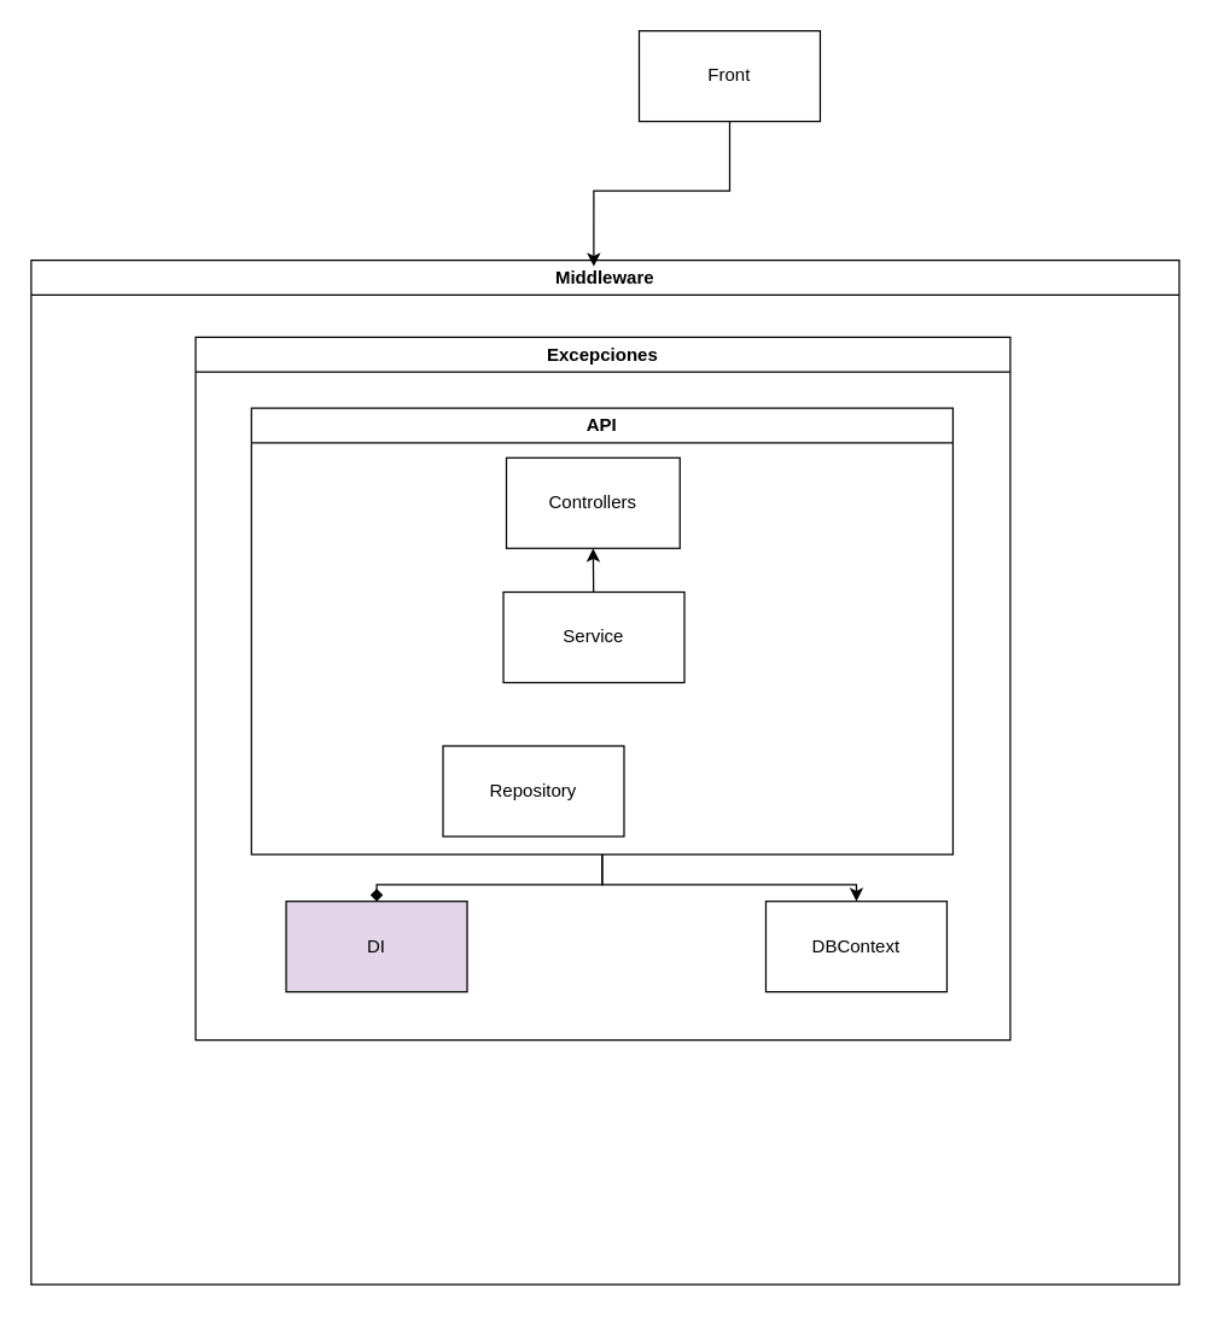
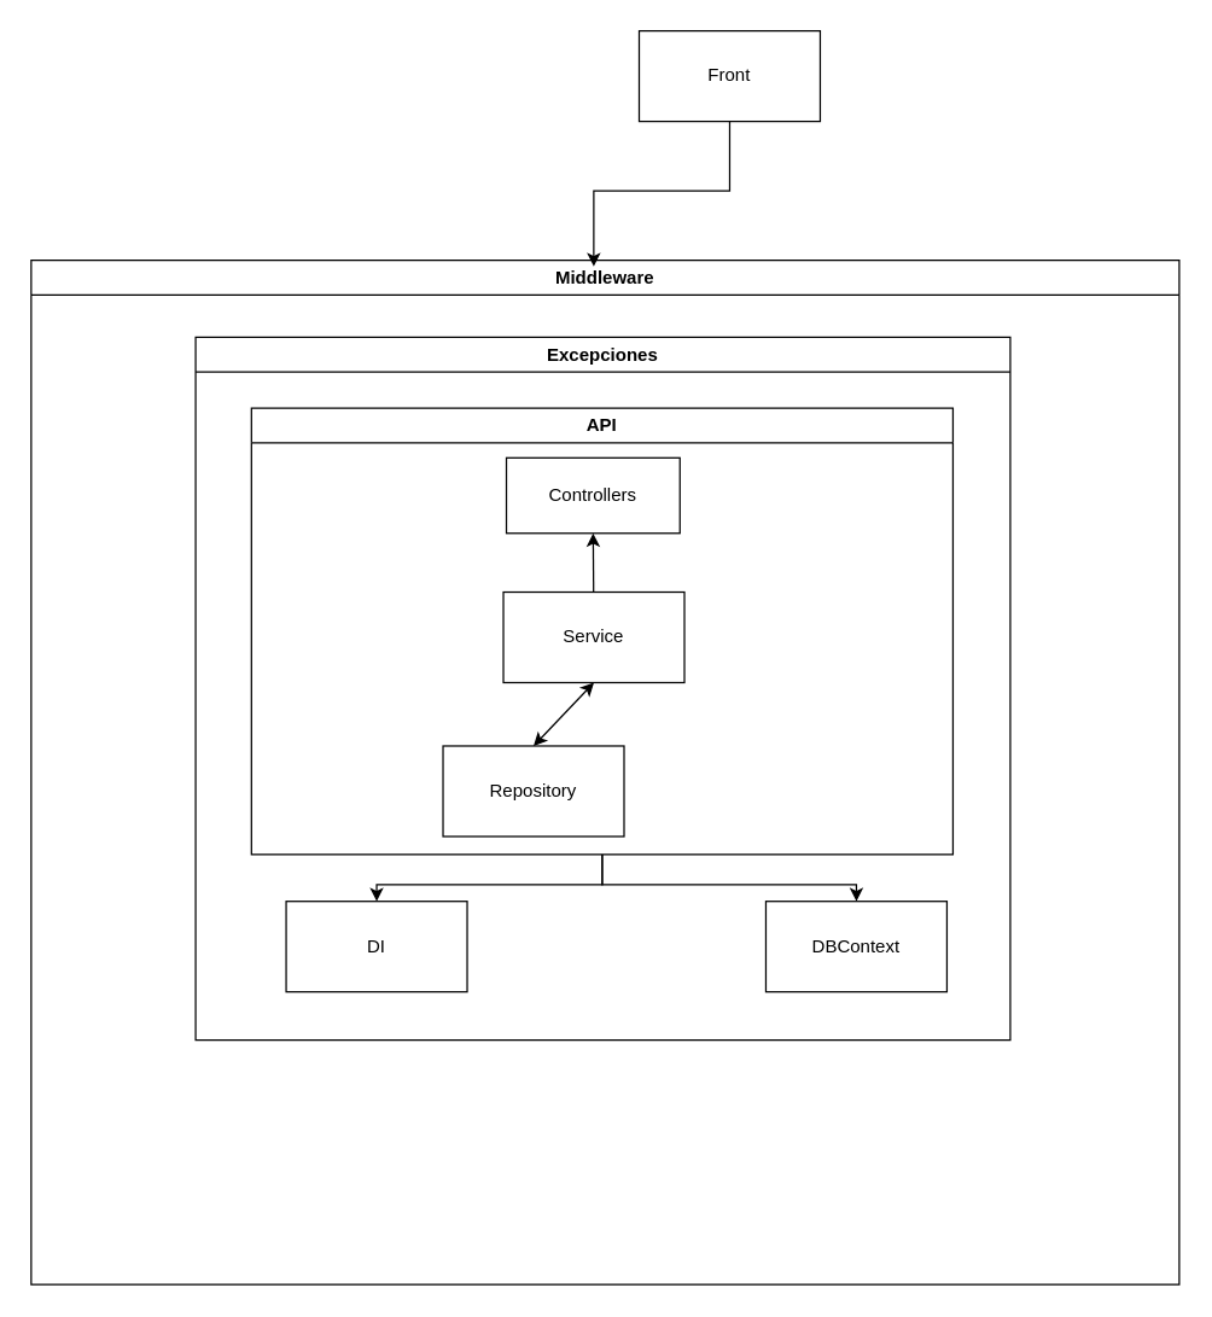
  <mxCell id="0" />
  <mxCell id="1" parent="0" />
  <mxCell id="2" value="Front" style="rounded=0;whiteSpace=wrap;html=1;" vertex="1" parent="1"><mxGeometry x="423" y="20" width="120" height="60" as="geometry" /></mxCell>
  <mxCell id="3" value="Middleware" style="swimlane;whiteSpace=wrap;html=1;" vertex="1" parent="1"><mxGeometry x="20" y="172" width="761" height="679" as="geometry" /></mxCell>
  <mxCell id="4" value="Excepciones" style="swimlane;whiteSpace=wrap;html=1;" vertex="1" parent="3"><mxGeometry x="109" y="51" width="540" height="466" as="geometry" /></mxCell>
- <mxCell id="5" style="edgeStyle=orthogonalEdgeStyle;rounded=0;orthogonalLoop=1;jettySize=auto;html=1;entryX=0.5;entryY=0;entryDx=0;entryDy=0;endArrow=diamond;" edge="1" parent="4" source="6" target="14"><mxGeometry relative="1" as="geometry" /></mxCell>
+ <mxCell id="5" style="edgeStyle=orthogonalEdgeStyle;rounded=0;orthogonalLoop=1;jettySize=auto;html=1;entryX=0.5;entryY=0;entryDx=0;entryDy=0;" edge="1" parent="4" source="6" target="14"><mxGeometry relative="1" as="geometry" /></mxCell>
  <mxCell id="6" value="API" style="swimlane;whiteSpace=wrap;html=1;" vertex="1" parent="4"><mxGeometry x="37" y="47" width="465" height="296" as="geometry" /></mxCell>
  <mxCell id="7" value="Service" style="rounded=0;whiteSpace=wrap;html=1;" vertex="1" parent="6"><mxGeometry x="167" y="122" width="120" height="60" as="geometry" /></mxCell>
- <mxCell id="8" value="Controllers" style="rounded=0;whiteSpace=wrap;html=1;" vertex="1" parent="6"><mxGeometry x="169" y="33" width="115" height="60" as="geometry" /></mxCell>
+ <mxCell id="8" value="Controllers" style="rounded=0;whiteSpace=wrap;html=1;" vertex="1" parent="6"><mxGeometry x="169" y="33" width="115" height="50" as="geometry" /></mxCell>
  <mxCell id="9" value="Repository" style="rounded=0;whiteSpace=wrap;html=1;" vertex="1" parent="6"><mxGeometry x="127" y="224" width="120" height="60" as="geometry" /></mxCell>
  <mxCell id="10" value="" style="endArrow=none;startArrow=classic;html=1;rounded=0;exitX=0.5;exitY=1;exitDx=0;exitDy=0;" edge="1" parent="6" source="8" target="7"><mxGeometry width="50" height="50" relative="1" as="geometry"><mxPoint x="200" y="64" as="sourcePoint" /><mxPoint x="250" y="14" as="targetPoint" /></mxGeometry></mxCell>
+ <mxCell id="11" value="" style="endArrow=classic;startArrow=classic;html=1;rounded=0;exitX=0.5;exitY=1;exitDx=0;exitDy=0;entryX=0.5;entryY=0;entryDx=0;entryDy=0;" edge="1" parent="6" source="7" target="9"><mxGeometry width="50" height="50" relative="1" as="geometry"><mxPoint x="353" y="179" as="sourcePoint" /><mxPoint x="403" y="129" as="targetPoint" /></mxGeometry></mxCell>
  <mxCell id="12" value="DBContext" style="rounded=0;whiteSpace=wrap;html=1;" vertex="1" parent="4"><mxGeometry x="378" y="374" width="120" height="60" as="geometry" /></mxCell>
  <mxCell id="13" style="edgeStyle=orthogonalEdgeStyle;rounded=0;orthogonalLoop=1;jettySize=auto;html=1;" edge="1" parent="4" source="6" target="12"><mxGeometry relative="1" as="geometry" /></mxCell>
- <mxCell id="14" value="DI" style="rounded=0;whiteSpace=wrap;html=1;fillColor=#e1d5e7;" vertex="1" parent="4"><mxGeometry x="60" y="374" width="120" height="60" as="geometry" /></mxCell>
+ <mxCell id="14" value="DI" style="rounded=0;whiteSpace=wrap;html=1;" vertex="1" parent="4"><mxGeometry x="60" y="374" width="120" height="60" as="geometry" /></mxCell>
  <mxCell id="15" style="edgeStyle=orthogonalEdgeStyle;rounded=0;orthogonalLoop=1;jettySize=auto;html=1;entryX=0.49;entryY=0.006;entryDx=0;entryDy=0;entryPerimeter=0;" edge="1" parent="1" source="2" target="3"><mxGeometry relative="1" as="geometry" /></mxCell>
